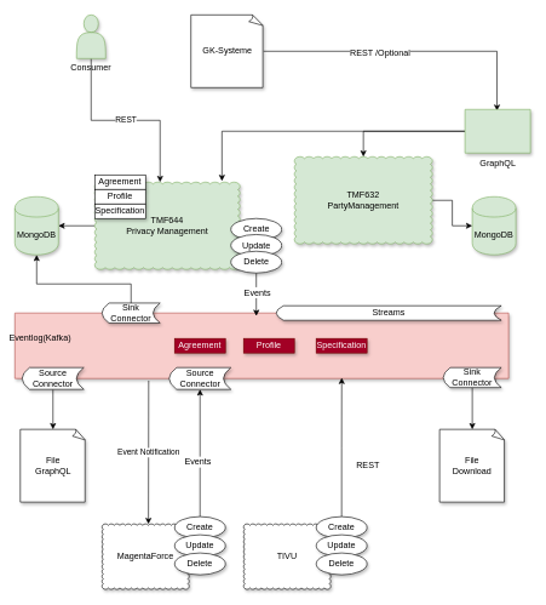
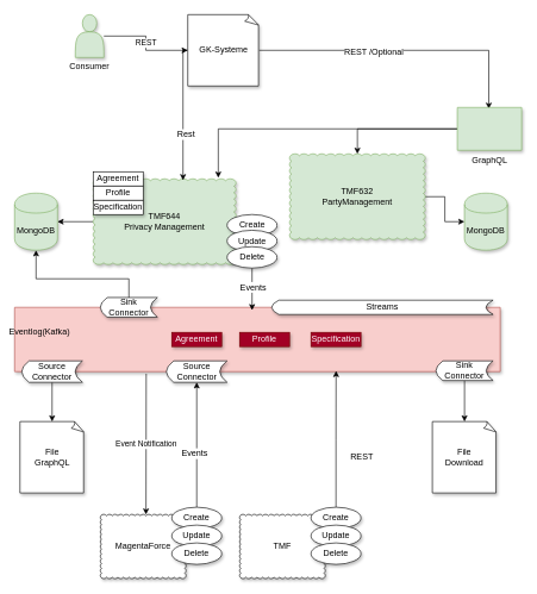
  <mxCell id="0" />
  <mxCell id="1" parent="0" />
  <mxCell id="2" style="edgeStyle=orthogonalEdgeStyle;rounded=0;orthogonalLoop=1;jettySize=auto;html=1;entryX=1;entryY=0.5;entryDx=0;entryDy=0;" edge="1" parent="1" source="3" target="31"><mxGeometry relative="1" as="geometry" /></mxCell>
  <mxCell id="3" value="TMF644&lt;br&gt;Privacy Management" style="whiteSpace=wrap;html=1;shape=mxgraph.basic.cloud_rect;shadow=1;fillColor=#d5e8d4;strokeColor=#82b366;" vertex="1" parent="1"><mxGeometry x="130" y="250" width="200" height="120" as="geometry" /></mxCell>
  <mxCell id="4" style="edgeStyle=orthogonalEdgeStyle;rounded=0;orthogonalLoop=1;jettySize=auto;html=1;" edge="1" parent="1" source="5" target="32"><mxGeometry relative="1" as="geometry" /></mxCell>
  <mxCell id="5" value="TMF632&lt;br&gt;PartyManagement" style="whiteSpace=wrap;html=1;shape=mxgraph.basic.cloud_rect;shadow=1;fillColor=#d5e8d4;strokeColor=#82b366;" vertex="1" parent="1"><mxGeometry x="405" y="215" width="190" height="120" as="geometry" /></mxCell>
  <mxCell id="6" value="" style="verticalLabelPosition=bottom;verticalAlign=top;html=1;shape=mxgraph.basic.rect;fillColor2=none;strokeWidth=1;size=20;indent=5;shadow=1;fillColor=#f8cecc;strokeColor=#b85450;" vertex="1" parent="1"><mxGeometry x="20" y="430" width="680" height="90" as="geometry" /></mxCell>
- <mxCell id="7" value="REST" style="edgeStyle=orthogonalEdgeStyle;rounded=0;orthogonalLoop=1;jettySize=auto;html=1;entryX=0.45;entryY=0;entryDx=0;entryDy=0;entryPerimeter=0;" edge="1" parent="1" source="8" target="3"><mxGeometry relative="1" as="geometry" /></mxCell>
+ <mxCell id="7" value="REST" style="edgeStyle=orthogonalEdgeStyle;rounded=0;orthogonalLoop=1;jettySize=auto;html=1;" edge="1" parent="1" source="8" target="13"><mxGeometry relative="1" as="geometry" /></mxCell>
  <mxCell id="8" value="&lt;br&gt;&lt;br&gt;&lt;br&gt;&lt;br&gt;&lt;br&gt;&lt;br&gt;Consumer" style="shape=actor;whiteSpace=wrap;html=1;shadow=1;fillColor=#d5e8d4;strokeColor=#82b366;" vertex="1" parent="1"><mxGeometry x="105" y="20" width="40" height="60" as="geometry" /></mxCell>
  <mxCell id="9" style="edgeStyle=orthogonalEdgeStyle;rounded=0;orthogonalLoop=1;jettySize=auto;html=1;entryX=0.489;entryY=0.033;entryDx=0;entryDy=0;entryPerimeter=0;" edge="1" parent="1" source="13" target="16"><mxGeometry relative="1" as="geometry" /></mxCell>
  <mxCell id="10" value="REST /Optional" style="text;html=1;align=center;verticalAlign=middle;resizable=0;points=[];labelBackgroundColor=#ffffff;" vertex="1" connectable="0" parent="9"><mxGeometry x="-0.208" y="-2" relative="1" as="geometry"><mxPoint as="offset" /></mxGeometry></mxCell>
+ <mxCell id="11" style="edgeStyle=orthogonalEdgeStyle;rounded=0;orthogonalLoop=1;jettySize=auto;html=1;entryX=0.629;entryY=0.017;entryDx=0;entryDy=0;entryPerimeter=0;" edge="1" parent="1" source="13" target="3"><mxGeometry relative="1" as="geometry"><Array as="points"><mxPoint x="256" y="70" /></Array></mxGeometry></mxCell>
+ <mxCell id="12" value="Rest" style="text;html=1;align=center;verticalAlign=middle;resizable=0;points=[];labelBackgroundColor=#ffffff;" vertex="1" connectable="0" parent="11"><mxGeometry x="0.3" y="4" relative="1" as="geometry"><mxPoint y="1" as="offset" /></mxGeometry></mxCell>
  <mxCell id="13" value="GK-Systeme" style="whiteSpace=wrap;html=1;shape=mxgraph.basic.document;shadow=1;" vertex="1" parent="1"><mxGeometry x="262.5" y="20" width="100" height="100" as="geometry" /></mxCell>
  <mxCell id="14" style="edgeStyle=orthogonalEdgeStyle;rounded=0;orthogonalLoop=1;jettySize=auto;html=1;" edge="1" parent="1" source="16" target="5"><mxGeometry relative="1" as="geometry" /></mxCell>
  <mxCell id="15" style="edgeStyle=orthogonalEdgeStyle;rounded=0;orthogonalLoop=1;jettySize=auto;html=1;entryX=0.876;entryY=-0.013;entryDx=0;entryDy=0;entryPerimeter=0;" edge="1" parent="1" source="16" target="3"><mxGeometry relative="1" as="geometry" /></mxCell>
  <mxCell id="16" value="GraphQL" style="verticalLabelPosition=bottom;verticalAlign=top;html=1;shape=mxgraph.basic.rect;fillColor2=none;strokeWidth=1;size=20;indent=5;shadow=1;fillColor=#d5e8d4;strokeColor=#82b366;" vertex="1" parent="1"><mxGeometry x="640" y="150" width="90" height="60" as="geometry" /></mxCell>
  <mxCell id="17" value="MagentaForce" style="whiteSpace=wrap;html=1;shape=mxgraph.basic.cloud_rect;shadow=1;" vertex="1" parent="1"><mxGeometry x="140" y="720" width="120" height="90" as="geometry" /></mxCell>
  <mxCell id="18" value="" style="edgeStyle=orthogonalEdgeStyle;rounded=0;orthogonalLoop=1;jettySize=auto;html=1;entryX=0.5;entryY=1;entryDx=0;entryDy=0;" edge="1" parent="1" source="20" target="23"><mxGeometry relative="1" as="geometry"><mxPoint x="275" y="630" as="targetPoint" /></mxGeometry></mxCell>
  <mxCell id="19" value="Events" style="text;html=1;align=center;verticalAlign=middle;resizable=0;points=[];labelBackgroundColor=#ffffff;" vertex="1" connectable="0" parent="18"><mxGeometry x="-0.134" y="4" relative="1" as="geometry"><mxPoint as="offset" /></mxGeometry></mxCell>
  <mxCell id="20" value="Create" style="ellipse;whiteSpace=wrap;html=1;shadow=1;" vertex="1" parent="1"><mxGeometry x="240" y="710" width="70" height="30" as="geometry" /></mxCell>
  <mxCell id="21" value="Update" style="ellipse;whiteSpace=wrap;html=1;shadow=1;" vertex="1" parent="1"><mxGeometry x="240" y="735" width="70" height="30" as="geometry" /></mxCell>
  <mxCell id="22" value="Delete" style="ellipse;whiteSpace=wrap;html=1;shadow=1;" vertex="1" parent="1"><mxGeometry x="240" y="760" width="70" height="30" as="geometry" /></mxCell>
  <mxCell id="23" value="Source&lt;br&gt;Connector" style="shape=dataStorage;whiteSpace=wrap;html=1;shadow=1;size=0.12;" vertex="1" parent="1"><mxGeometry x="232.5" y="505" width="85" height="30" as="geometry" /></mxCell>
- <mxCell id="24" value="TIVU" style="whiteSpace=wrap;html=1;shape=mxgraph.basic.cloud_rect;shadow=1;" vertex="1" parent="1"><mxGeometry x="335" y="720" width="120" height="90" as="geometry" /></mxCell>
+ <mxCell id="24" value="TMF" style="whiteSpace=wrap;html=1;shape=mxgraph.basic.cloud_rect;shadow=1;" vertex="1" parent="1"><mxGeometry x="335" y="720" width="120" height="90" as="geometry" /></mxCell>
  <mxCell id="25" style="edgeStyle=orthogonalEdgeStyle;rounded=0;orthogonalLoop=1;jettySize=auto;html=1;entryX=0.662;entryY=0.989;entryDx=0;entryDy=0;entryPerimeter=0;" edge="1" parent="1" source="27" target="6"><mxGeometry relative="1" as="geometry"><mxPoint x="540" y="500" as="targetPoint" /></mxGeometry></mxCell>
  <mxCell id="26" value="REST" style="text;html=1;align=center;verticalAlign=middle;resizable=0;points=[];labelBackgroundColor=#ffffff;" vertex="1" connectable="0" parent="25"><mxGeometry x="-0.248" y="-25" relative="1" as="geometry"><mxPoint x="10" as="offset" /></mxGeometry></mxCell>
  <mxCell id="27" value="Create" style="ellipse;whiteSpace=wrap;html=1;shadow=1;" vertex="1" parent="1"><mxGeometry x="435" y="710" width="70" height="30" as="geometry" /></mxCell>
  <mxCell id="28" value="Update" style="ellipse;whiteSpace=wrap;html=1;shadow=1;" vertex="1" parent="1"><mxGeometry x="435" y="735" width="70" height="30" as="geometry" /></mxCell>
  <mxCell id="29" value="Delete" style="ellipse;whiteSpace=wrap;html=1;shadow=1;" vertex="1" parent="1"><mxGeometry x="435" y="760" width="70" height="30" as="geometry" /></mxCell>
  <mxCell id="30" value="Streams" style="shape=dataStorage;whiteSpace=wrap;html=1;shadow=1;size=0.032;" vertex="1" parent="1"><mxGeometry x="380" y="420" width="310" height="20" as="geometry" /></mxCell>
  <mxCell id="31" value="MongoDB" style="shape=cylinder;whiteSpace=wrap;html=1;boundedLbl=1;backgroundOutline=1;shadow=1;fillColor=#d5e8d4;strokeColor=#82b366;" vertex="1" parent="1"><mxGeometry x="20" y="270" width="60" height="80" as="geometry" /></mxCell>
  <mxCell id="32" value="MongoDB" style="shape=cylinder;whiteSpace=wrap;html=1;boundedLbl=1;backgroundOutline=1;shadow=1;fillColor=#d5e8d4;strokeColor=#82b366;" vertex="1" parent="1"><mxGeometry x="650" y="270" width="60" height="80" as="geometry" /></mxCell>
  <mxCell id="33" style="edgeStyle=orthogonalEdgeStyle;rounded=0;orthogonalLoop=1;jettySize=auto;html=1;" edge="1" parent="1" source="34" target="31"><mxGeometry relative="1" as="geometry"><Array as="points"><mxPoint x="180" y="390" /><mxPoint x="50" y="390" /></Array></mxGeometry></mxCell>
  <mxCell id="34" value="Sink&lt;br&gt;Connector" style="shape=dataStorage;whiteSpace=wrap;html=1;shadow=1;size=0.12;" vertex="1" parent="1"><mxGeometry x="140" y="416.25" width="80" height="27.5" as="geometry" /></mxCell>
  <mxCell id="35" value="Create" style="ellipse;whiteSpace=wrap;html=1;shadow=1;" vertex="1" parent="1"><mxGeometry x="317.5" y="300" width="70" height="30" as="geometry" /></mxCell>
  <mxCell id="36" value="Update" style="ellipse;whiteSpace=wrap;html=1;shadow=1;" vertex="1" parent="1"><mxGeometry x="317.5" y="322" width="70" height="30" as="geometry" /></mxCell>
  <mxCell id="37" style="edgeStyle=orthogonalEdgeStyle;rounded=0;orthogonalLoop=1;jettySize=auto;html=1;entryX=0.489;entryY=0.045;entryDx=0;entryDy=0;entryPerimeter=0;" edge="1" parent="1" source="39" target="6"><mxGeometry relative="1" as="geometry" /></mxCell>
  <mxCell id="38" value="Events" style="text;html=1;align=center;verticalAlign=middle;resizable=0;points=[];labelBackgroundColor=#ffffff;" vertex="1" connectable="0" parent="37"><mxGeometry x="-0.099" y="1" relative="1" as="geometry"><mxPoint as="offset" /></mxGeometry></mxCell>
  <mxCell id="39" value="Delete" style="ellipse;whiteSpace=wrap;html=1;shadow=1;" vertex="1" parent="1"><mxGeometry x="317.5" y="345" width="70" height="30" as="geometry" /></mxCell>
  <mxCell id="40" value="Event Notification" style="endArrow=classic;html=1;exitX=0.271;exitY=1.033;exitDx=0;exitDy=0;exitPerimeter=0;entryX=0.533;entryY=0.003;entryDx=0;entryDy=0;entryPerimeter=0;" edge="1" parent="1" source="6" target="17"><mxGeometry width="50" height="50" relative="1" as="geometry"><mxPoint x="390" y="580" as="sourcePoint" /><mxPoint x="440" y="530" as="targetPoint" /></mxGeometry></mxCell>
  <mxCell id="41" value="File&lt;br&gt;GraphQL" style="whiteSpace=wrap;html=1;shape=mxgraph.basic.document;shadow=1;" vertex="1" parent="1"><mxGeometry x="27.5" y="590" width="90" height="100" as="geometry" /></mxCell>
  <mxCell id="42" value="File&lt;br&gt;Download" style="whiteSpace=wrap;html=1;shape=mxgraph.basic.document;shadow=1;" vertex="1" parent="1"><mxGeometry x="605" y="590" width="90" height="100" as="geometry" /></mxCell>
  <mxCell id="43" style="edgeStyle=orthogonalEdgeStyle;rounded=0;orthogonalLoop=1;jettySize=auto;html=1;" edge="1" parent="1" source="44" target="41"><mxGeometry relative="1" as="geometry" /></mxCell>
  <mxCell id="44" value="Source&lt;br&gt;Connector" style="shape=dataStorage;whiteSpace=wrap;html=1;shadow=1;size=0.12;" vertex="1" parent="1"><mxGeometry x="30" y="505" width="85" height="30" as="geometry" /></mxCell>
  <mxCell id="45" style="edgeStyle=orthogonalEdgeStyle;rounded=0;orthogonalLoop=1;jettySize=auto;html=1;entryX=0.5;entryY=0;entryDx=0;entryDy=0;entryPerimeter=0;" edge="1" parent="1" source="46" target="42"><mxGeometry relative="1" as="geometry" /></mxCell>
  <mxCell id="46" value="Sink&lt;br&gt;Connector" style="shape=dataStorage;whiteSpace=wrap;html=1;shadow=1;size=0.12;" vertex="1" parent="1"><mxGeometry x="610" y="505" width="80" height="27.5" as="geometry" /></mxCell>
  <mxCell id="47" value="Agreement" style="rounded=0;whiteSpace=wrap;html=1;shadow=1;" vertex="1" parent="1"><mxGeometry x="130" y="240" width="70" height="20" as="geometry" /></mxCell>
  <mxCell id="48" value="Profile" style="rounded=0;whiteSpace=wrap;html=1;shadow=1;" vertex="1" parent="1"><mxGeometry x="130" y="260" width="70" height="20" as="geometry" /></mxCell>
  <mxCell id="49" value="Specification" style="rounded=0;whiteSpace=wrap;html=1;shadow=1;" vertex="1" parent="1"><mxGeometry x="130" y="280" width="70" height="20" as="geometry" /></mxCell>
  <mxCell id="50" value="Agreement" style="rounded=0;whiteSpace=wrap;html=1;shadow=1;fillColor=#a20025;strokeColor=#6F0000;fontColor=#ffffff;" vertex="1" parent="1"><mxGeometry x="240" y="465" width="70" height="20" as="geometry" /></mxCell>
  <mxCell id="51" value="Profile" style="rounded=0;whiteSpace=wrap;html=1;shadow=1;fillColor=#a20025;strokeColor=#6F0000;fontColor=#ffffff;" vertex="1" parent="1"><mxGeometry x="335" y="465" width="70" height="20" as="geometry" /></mxCell>
  <mxCell id="52" value="Specification" style="rounded=0;whiteSpace=wrap;html=1;shadow=1;fillColor=#a20025;strokeColor=#6F0000;fontColor=#ffffff;" vertex="1" parent="1"><mxGeometry x="435" y="465" width="70" height="20" as="geometry" /></mxCell>
  <mxCell id="53" value="Eventlog(Kafka)" style="text;html=1;strokeColor=none;fillColor=none;align=center;verticalAlign=middle;whiteSpace=wrap;rounded=0;shadow=1;" vertex="1" parent="1"><mxGeometry x="35" y="455" width="40" height="20" as="geometry" /></mxCell>
